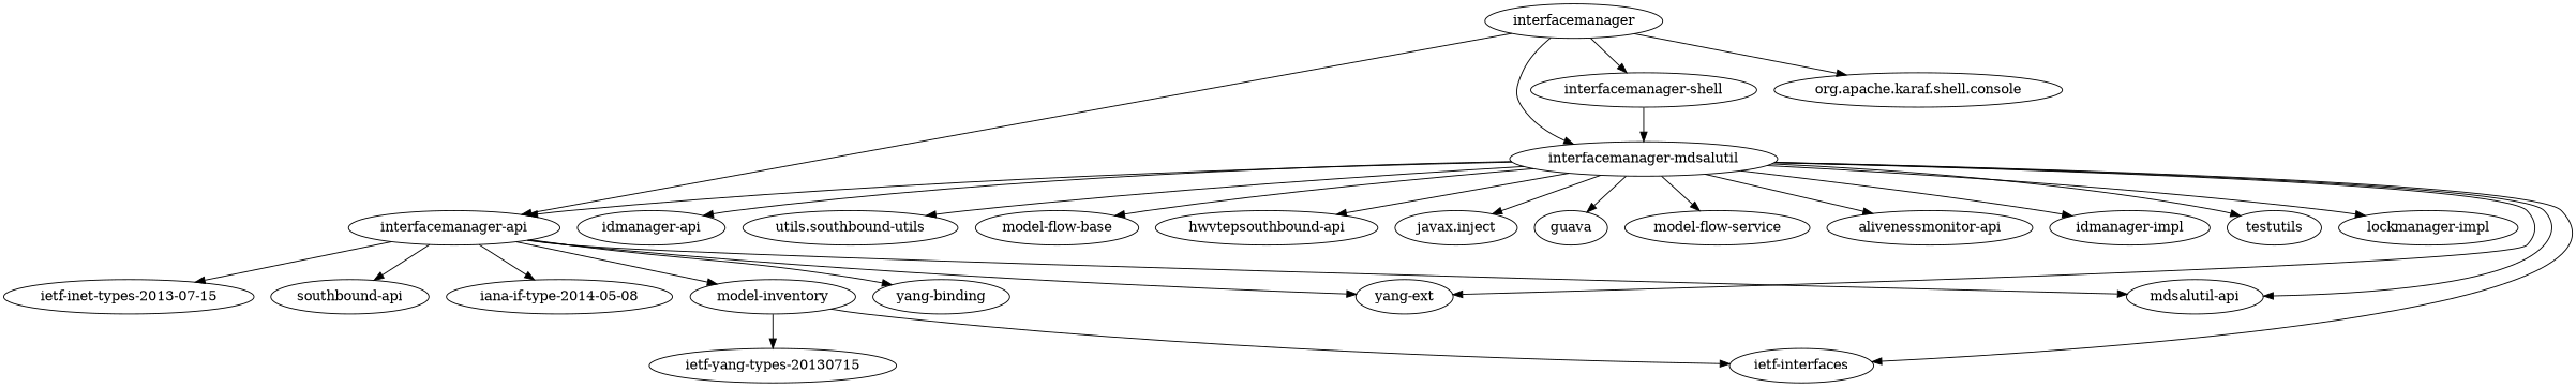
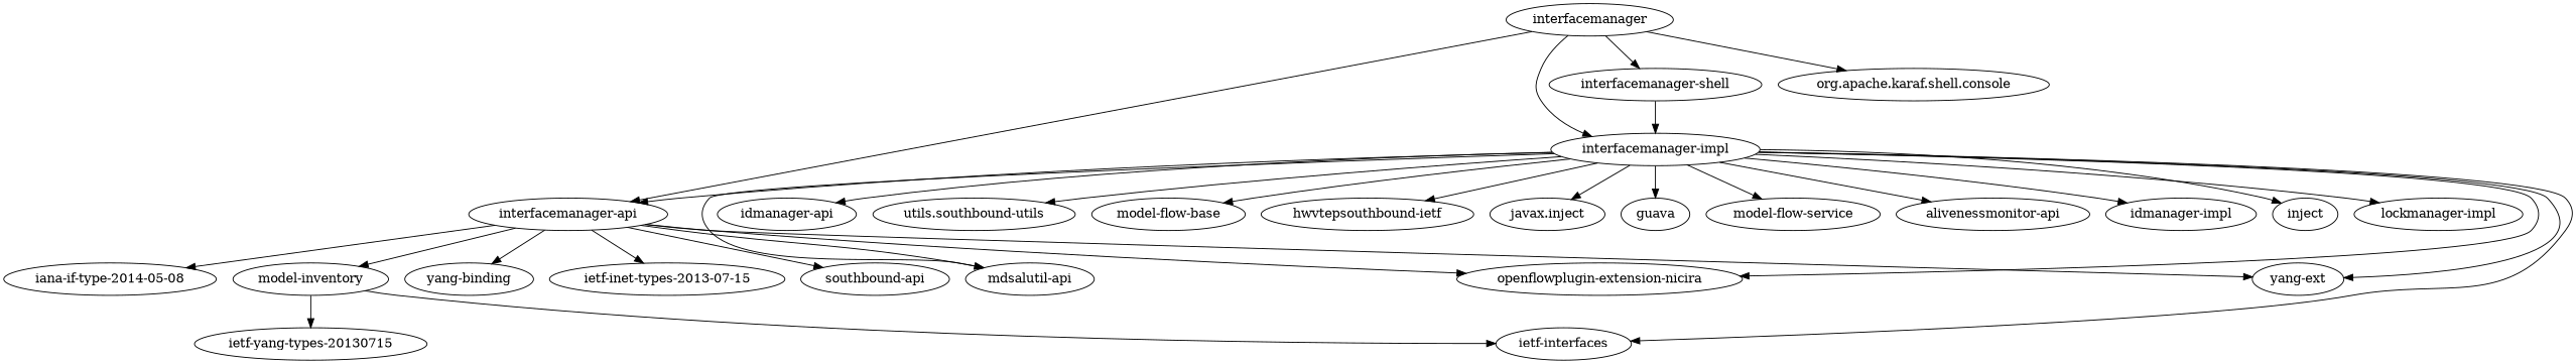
  digraph {
    rankdir=TB
-   "interfacemanager-impl" [label="interfacemanager-mdsalutil"]
+   "interfacemanager-impl"
    "interfacemanager-api"
    "idmanager-api"
    "utils.southbound-utils"
    "mdsalutil-api"
    "model-flow-base"
-   "hwvtepsouthbound-api"
+   "hwvtepsouthbound-api" [label="hwvtepsouthbound-ietf"]
    "javax.inject"
    "southbound-api"
    guava
    "model-flow-service"
    "alivenessmonitor-api"
    "idmanager-impl"
    "ietf-interfaces"
-   testutils
+   "openflowplugin-extension-nicira"
+   testutils [label=inject]
    "lockmanager-impl"
    "iana-if-type-2014-05-08"
    "yang-binding"
    "ietf-inet-types-2013-07-15"
    "ietf-yang-types-20130715"
    "yang-ext"
    "model-inventory"
    interfacemanager
    "interfacemanager-shell"
    "org.apache.karaf.shell.console"
    subgraph sub_1 {
      "interfacemanager-impl"
      "interfacemanager-api"
      "idmanager-api"
      "utils.southbound-utils"
      "mdsalutil-api"
      "model-flow-base"
      "hwvtepsouthbound-api"
      "javax.inject"
      "southbound-api"
      guava
      "model-flow-service"
      "alivenessmonitor-api"
      "idmanager-impl"
      "ietf-interfaces"
+     "openflowplugin-extension-nicira"
      testutils
      "lockmanager-impl"
      "iana-if-type-2014-05-08"
      "yang-binding"
      "ietf-inet-types-2013-07-15"
      "ietf-yang-types-20130715"
      "yang-ext"
      "model-inventory"
      interfacemanager
      "interfacemanager-shell"
      "org.apache.karaf.shell.console"
    }
    "interfacemanager-impl" -> "interfacemanager-api"
    "interfacemanager-impl" -> "idmanager-api"
    "interfacemanager-impl" -> "utils.southbound-utils"
    "interfacemanager-impl" -> "mdsalutil-api"
    "interfacemanager-impl" -> "model-flow-base"
    "interfacemanager-impl" -> "hwvtepsouthbound-api"
    "interfacemanager-impl" -> "javax.inject"
    "interfacemanager-impl" -> guava
    "interfacemanager-impl" -> "model-flow-service"
    "interfacemanager-impl" -> "alivenessmonitor-api"
    "interfacemanager-impl" -> "idmanager-impl"
    "interfacemanager-impl" -> "ietf-interfaces"
+   "interfacemanager-impl" -> "openflowplugin-extension-nicira"
    "interfacemanager-impl" -> testutils
    "interfacemanager-impl" -> "lockmanager-impl"
    "interfacemanager-impl" -> "yang-ext"
    "interfacemanager-api" -> "mdsalutil-api"
    "interfacemanager-api" -> "southbound-api"
+   "interfacemanager-api" -> "openflowplugin-extension-nicira"
    "interfacemanager-api" -> "iana-if-type-2014-05-08"
    "interfacemanager-api" -> "yang-binding"
    "interfacemanager-api" -> "ietf-inet-types-2013-07-15"
    "interfacemanager-api" -> "yang-ext"
    "interfacemanager-api" -> "model-inventory"
    "model-inventory" -> "ietf-interfaces"
    "model-inventory" -> "ietf-yang-types-20130715"
    interfacemanager -> "interfacemanager-impl"
    interfacemanager -> "interfacemanager-api"
    interfacemanager -> "interfacemanager-shell"
    interfacemanager -> "org.apache.karaf.shell.console"
    "interfacemanager-shell" -> "interfacemanager-impl"
  }
